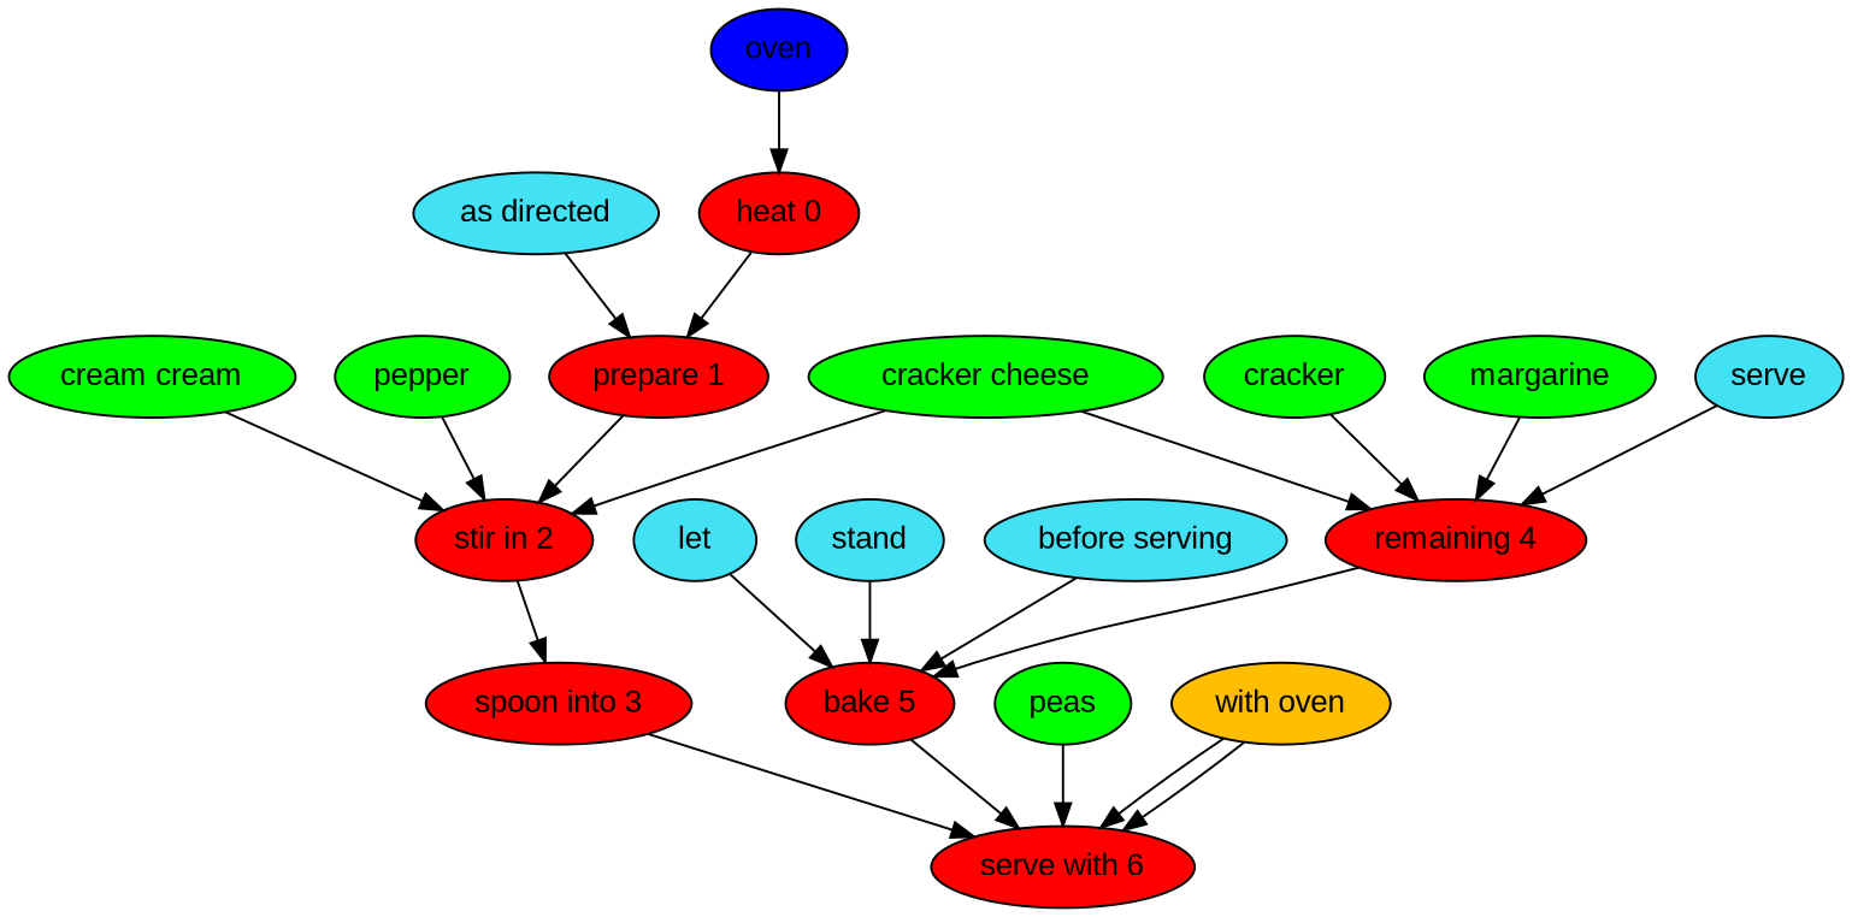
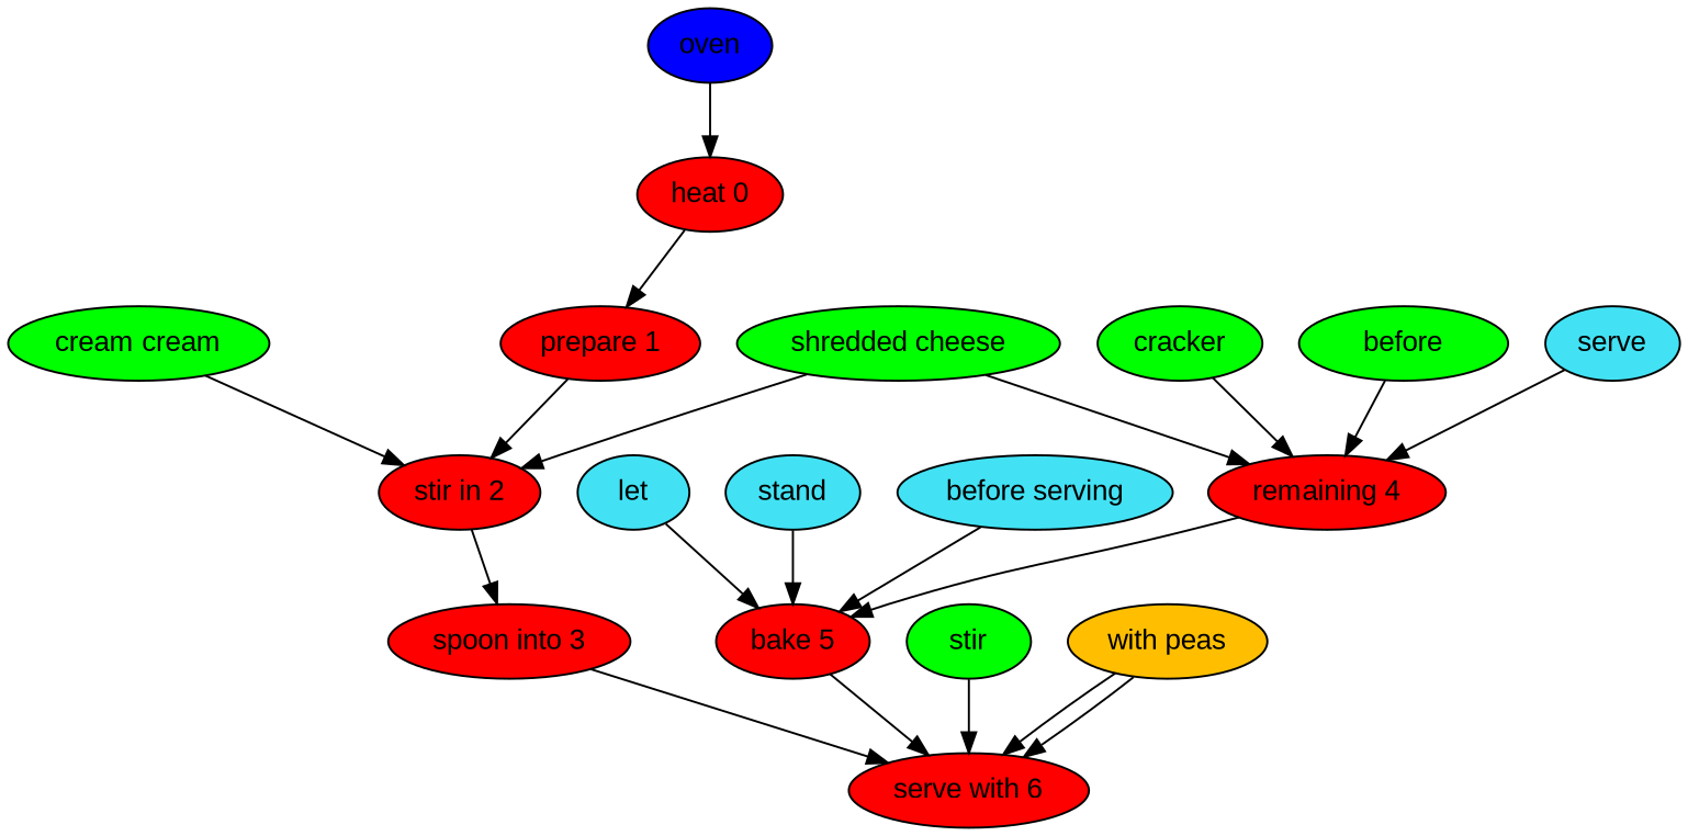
  digraph {
    fontname="Liberation Sans"
    node [fillcolor=red fontname="Liberation Sans" style=filled]
    edge [fontname="Liberation Sans"]
    "heat 0"
    "prepare 1"
    "stir in 2"
    oven [fillcolor="#0000ff"]
    "spoon into 3"
-   "as directed" [fillcolor="#42e2f4"]
    "serve with 6"
-   "shredded cheese" [fillcolor=green label="cracker cheese"]
+   "shredded cheese" [fillcolor=green]
    "remaining 4"
    "bake 5"
    n11 [fillcolor=green label="cream cream"]
-   pepper [fillcolor=green]
    n13 [fillcolor="#42e2f4" label=serve]
    cracker [fillcolor=green]
-   margarine [fillcolor=green]
+   margarine [fillcolor=green label=before]
    let [fillcolor="#42e2f4"]
    stand [fillcolor="#42e2f4"]
    "before serving" [fillcolor="#42e2f4"]
-   peas [fillcolor=green]
-   "with peas" [fillcolor="#FFBF00" label="with oven"]
+   peas [fillcolor=green label=stir]
+   "with peas" [fillcolor="#FFBF00"]
    "heat 0" -> "prepare 1"
    "prepare 1" -> "stir in 2"
    "stir in 2" -> "spoon into 3"
    oven -> "heat 0"
    "spoon into 3" -> "serve with 6"
-   "as directed" -> "prepare 1"
    "shredded cheese" -> "stir in 2"
    "shredded cheese" -> "remaining 4"
    "remaining 4" -> "bake 5"
    "bake 5" -> "serve with 6"
    n11 -> "stir in 2"
-   pepper -> "stir in 2"
    n13 -> "remaining 4"
    cracker -> "remaining 4"
    margarine -> "remaining 4"
    let -> "bake 5"
    stand -> "bake 5"
    "before serving" -> "bake 5"
    peas -> "serve with 6"
    "with peas" -> "serve with 6"
    "with peas" -> "serve with 6"
  }
